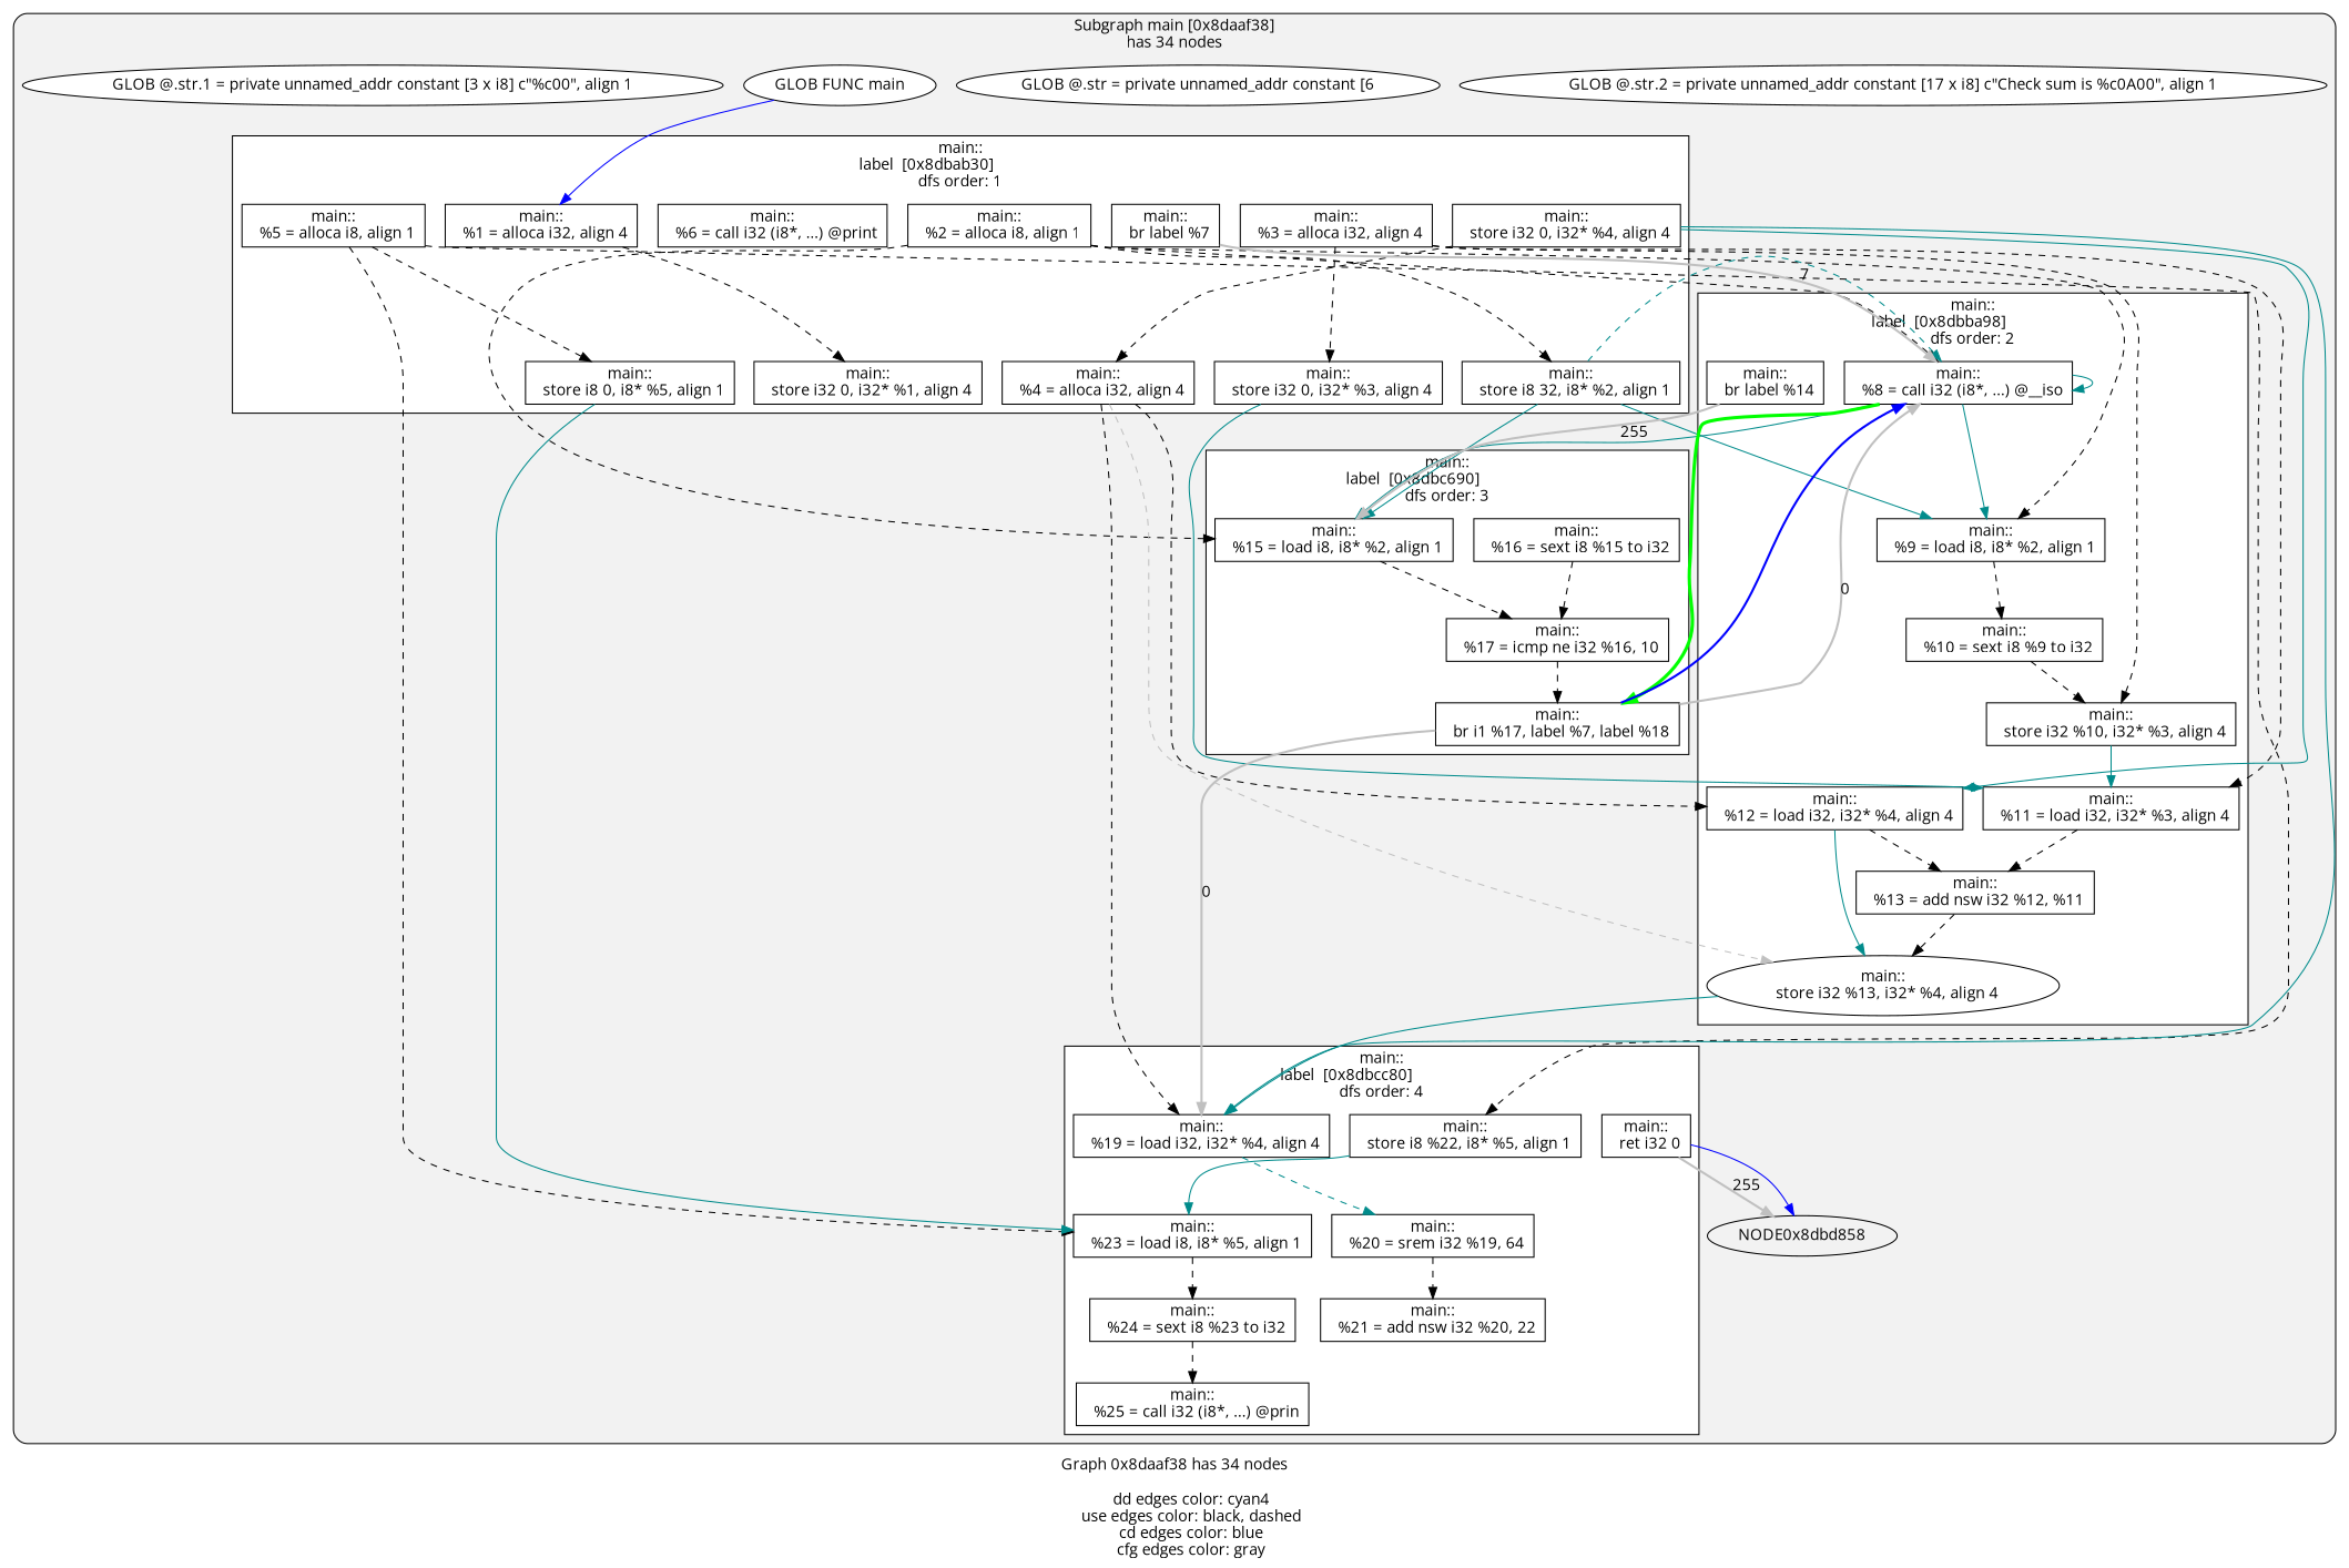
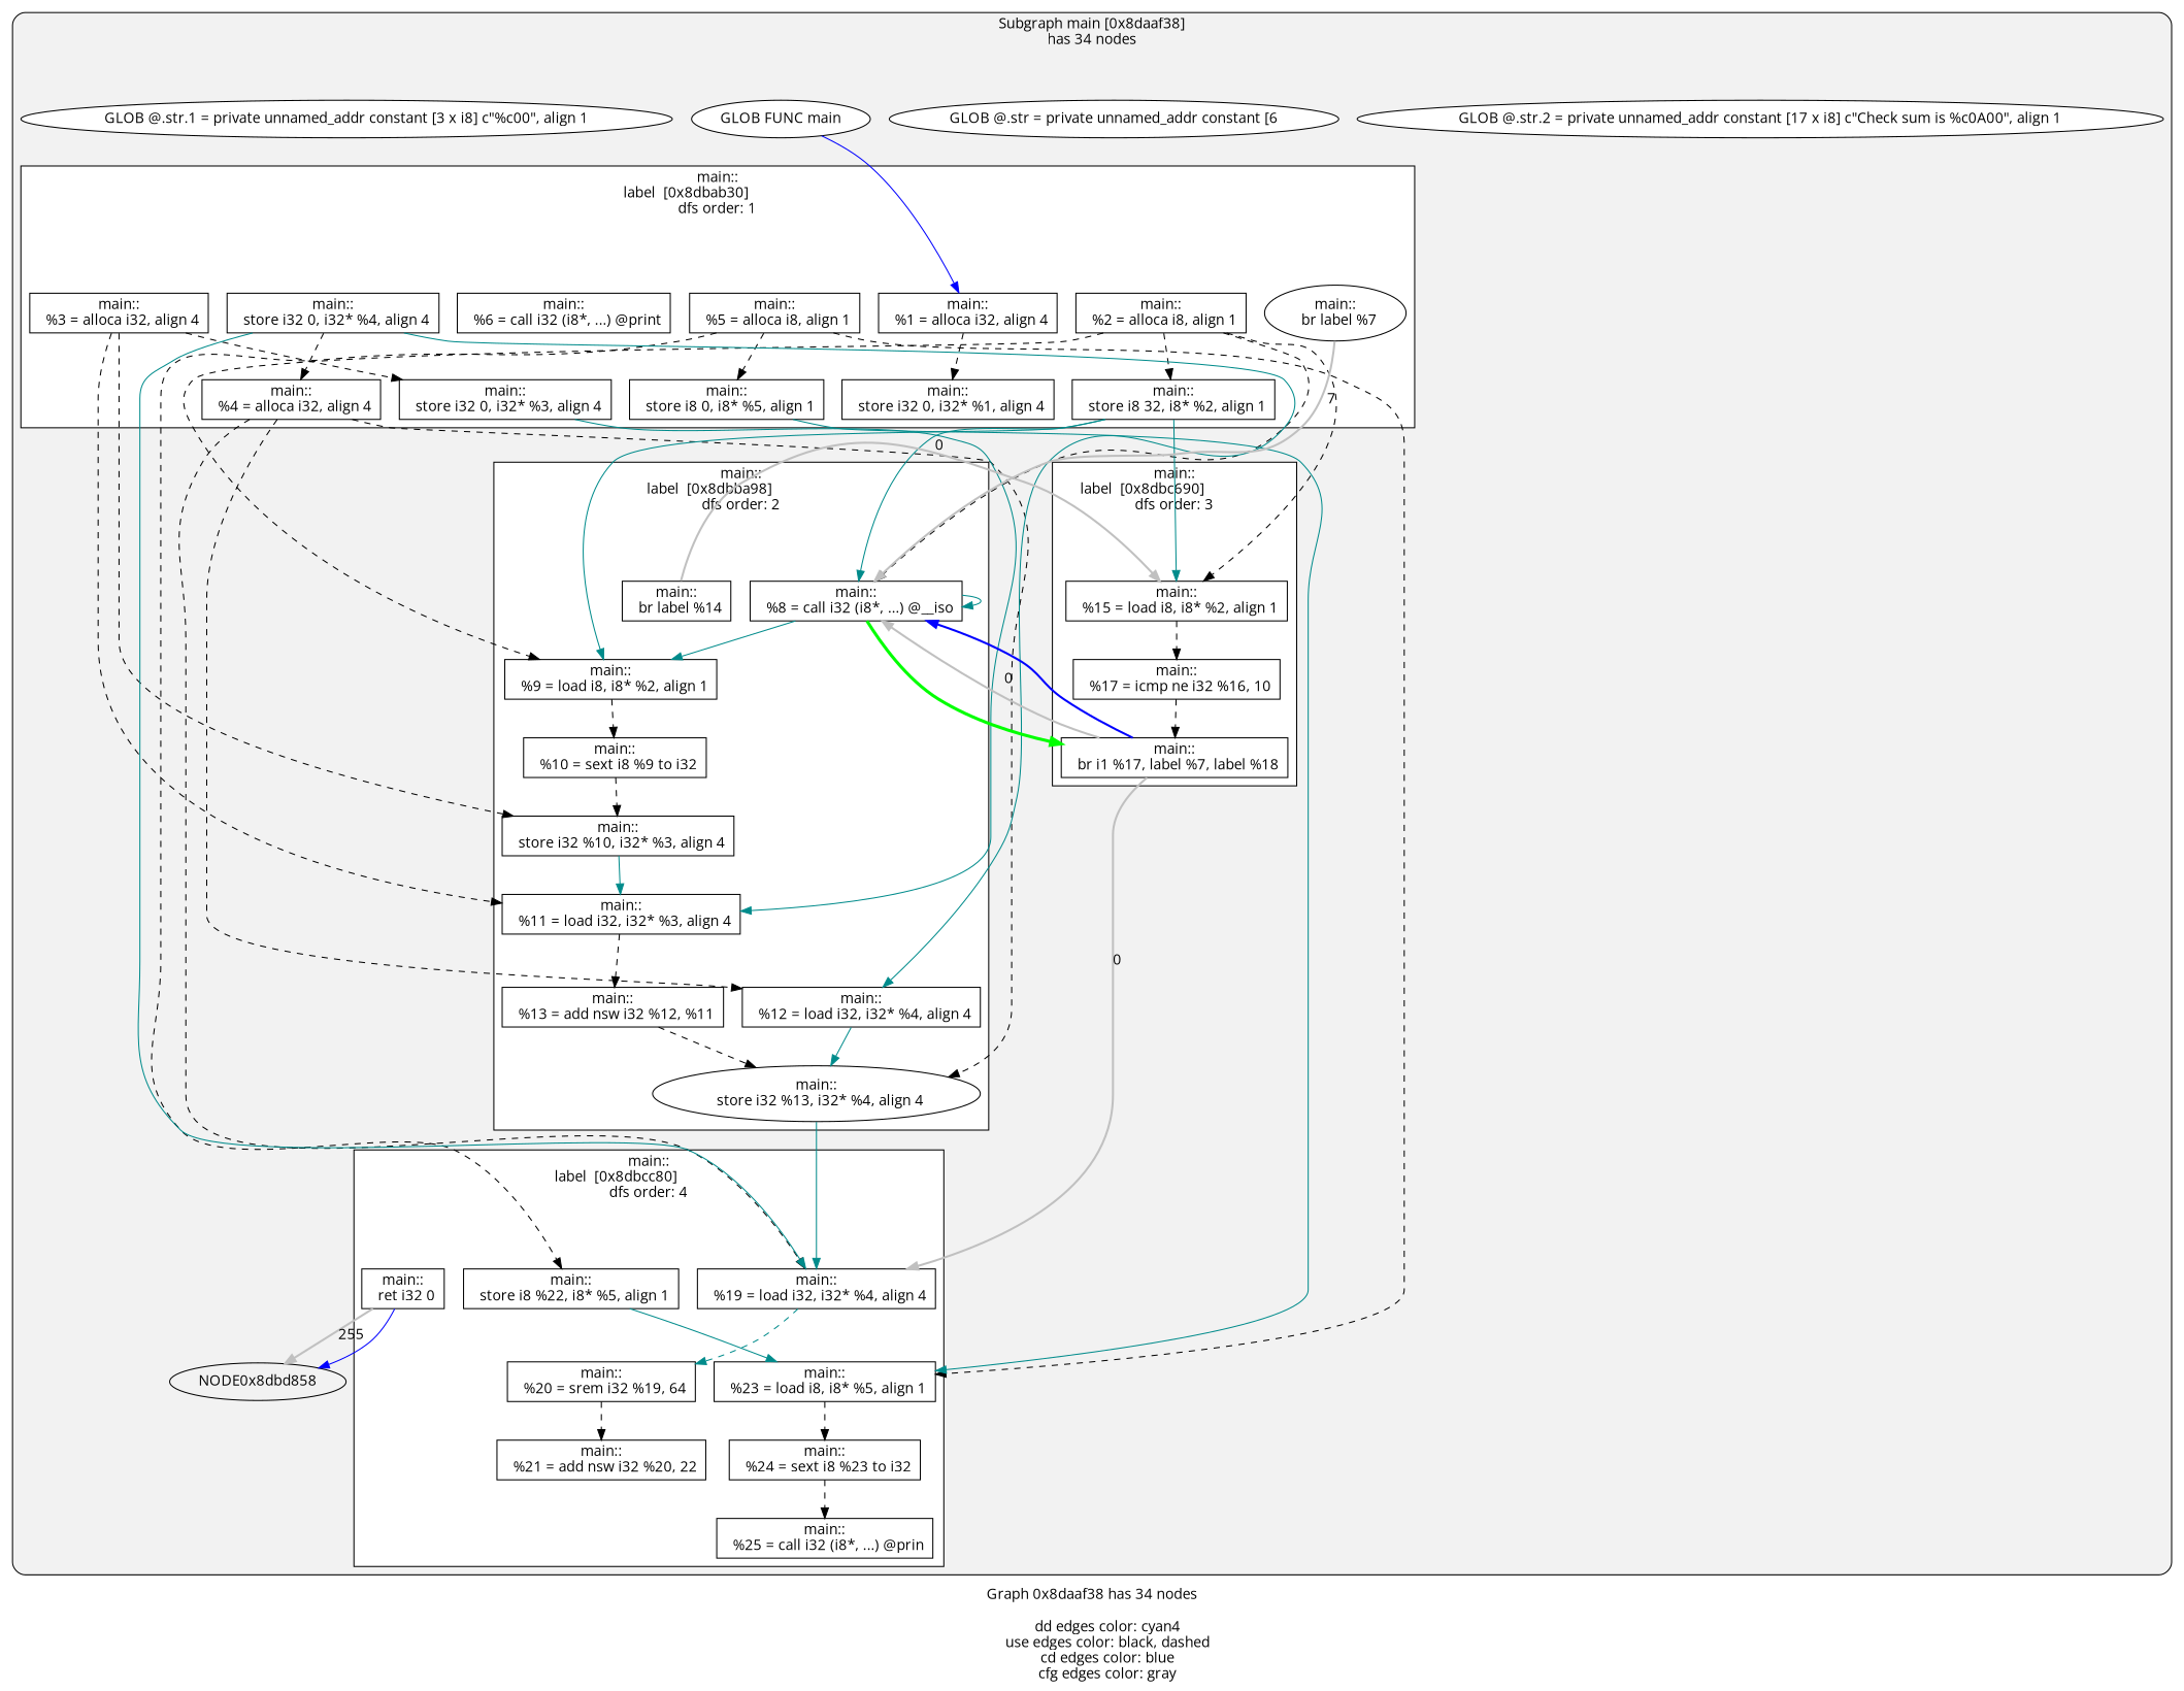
  digraph {
    compound=true
    fontname="Open Sans"
    label="Graph 0x8daaf38 has 34 nodes\n\n	dd edges color: cyan4\n	use edges color: black, dashed\n	cd edges color: blue\n	cfg edges color: gray"
    node [fillcolor=white fontname="Open Sans" shape=rect style=filled]
    edge [color=black fontname="Open Sans" rank=max style=dashed]
    n1 [label="main::\n  %1 = alloca i32, align 4"]
    n2 [label="main::\n  %2 = alloca i8, align 1"]
    n3 [label="main::\n  %3 = alloca i32, align 4"]
    n4 [label="main::\n  %4 = alloca i32, align 4"]
    n5 [label="main::\n  %5 = alloca i8, align 1"]
    n6 [label="main::\n  store i32 0, i32* %1, align 4"]
    n7 [label="main::\n  %6 = call i32 (i8*, ...) @print"]
    n8 [label="main::\n  store i32 0, i32* %4, align 4"]
    n9 [label="main::\n  store i8 0, i8* %5, align 1"]
    n10 [label="main::\n  store i32 0, i32* %3, align 4"]
    n11 [label="main::\n  store i8 32, i8* %2, align 1"]
-   n12 [label="main::\n  br label %7"]
+   n12 [label="main::\n  br label %7" shape=ellipse]
    n13 [label="main::\n  %8 = call i32 (i8*, ...) @__iso"]
    n14 [label="main::\n  %9 = load i8, i8* %2, align 1"]
    n15 [label="main::\n  %10 = sext i8 %9 to i32"]
    n16 [label="main::\n  store i32 %10, i32* %3, align 4"]
    n17 [label="main::\n  %11 = load i32, i32* %3, align 4"]
    n18 [label="main::\n  %12 = load i32, i32* %4, align 4"]
    n19 [label="main::\n  %13 = add nsw i32 %12, %11"]
    n20 [label="main::\n  store i32 %13, i32* %4, align 4" shape=ellipse]
    n21 [label="main::\n  br label %14"]
    n22 [label="main::\n  %15 = load i8, i8* %2, align 1"]
-   n23 [label="main::\n  %16 = sext i8 %15 to i32"]
    n24 [label="main::\n  %17 = icmp ne i32 %16, 10"]
    n25 [label="main::\n  br i1 %17, label %7, label %18"]
    n26 [label="main::\n  %19 = load i32, i32* %4, align 4"]
    n27 [label="main::\n  %20 = srem i32 %19, 64"]
    n28 [label="main::\n  %21 = add nsw i32 %20, 22"]
    n29 [label="main::\n  store i8 %22, i8* %5, align 1"]
    n30 [label="main::\n  %23 = load i8, i8* %5, align 1"]
    n31 [label="main::\n  %24 = sext i8 %23 to i32"]
    n32 [label="main::\n  %25 = call i32 (i8*, ...) @prin"]
    n33 [label="main::\n  ret i32 0"]
    NODE0x8dbd858 [fillcolor="" shape="" style=""]
    n35 [label="GLOB @.str.2 = private unnamed_addr constant [17 x i8] c\"Check sum is %c\0A\00\", align 1" shape=""]
    n36 [label="GLOB @.str = private unnamed_addr constant [6" shape=""]
    n37 [label="GLOB FUNC main" shape=""]
    n38 [label="GLOB @.str.1 = private unnamed_addr constant [3 x i8] c\"%c\00\", align 1" shape=""]
    subgraph cluster_1 {
      fillcolor=gray95
      label="Subgraph main [0x8daaf38]\nhas 34 nodes\n"
      style="filled, rounded"
      NODE0x8dbd858
      n35
      n36
      n37
      n38
      subgraph cluster_2 {
        fillcolor=white
        label="main::\nlabel  [0x8dbab30]		\ndfs order: 1"
        style=filled
        n1
        n2
        n3
        n4
        n5
        n6
        n7
        n8
        n9
        n10
        n11
        n12
      }
      subgraph cluster_3 {
        fillcolor=white
        label="main::\nlabel  [0x8dbba98]		\ndfs order: 2"
        style=filled
        n13
        n14
        n15
        n16
        n17
        n18
        n19
        n20
        n21
      }
      subgraph cluster_4 {
        fillcolor=white
        label="main::\nlabel  [0x8dbc690]		\ndfs order: 3"
        style=filled
        n22
-       n23
        n24
        n25
      }
      subgraph cluster_5 {
        fillcolor=white
        label="main::\nlabel  [0x8dbcc80]		\ndfs order: 4"
        style=filled
        n26
        n27
        n28
        n29
        n30
        n31
        n32
        n33
      }
    }
    n1 -> n6
    n2 -> n11
    n2 -> n13
    n2 -> n14
    n2 -> n22
    n3 -> n10
    n3 -> n16
    n3 -> n17
    n4 -> n18
-   n4 -> n20 [color=gray]
+   n4 -> n20
    n4 -> n26
    n5 -> n9
    n5 -> n29
    n5 -> n30
    n8 -> n4
    n8 -> n18 [color=cyan4 style=""]
    n8 -> n26 [color=cyan4 style=""]
    n9 -> n30 [color=cyan4 style=""]
    n10 -> n17 [color=cyan4 style=""]
-   n11 -> n13 [color=cyan4]
+   n11 -> n13 [color=cyan4 style=""]
    n11 -> n14 [color=cyan4 style=""]
    n11 -> n22 [color=cyan4 style=""]
    n12 -> n13 [color=gray label=7 penwidth=2 rank="" style=""]
    n13 -> n13 [color=cyan4 style=""]
    n13 -> n14 [color=cyan4 style=""]
-   n13 -> n22 [color=cyan4 style=""]
    n13 -> n25 [color=green constraint=false penwidth=3 rank="" style=""]
    n14 -> n15
    n15 -> n16
    n16 -> n17 [color=cyan4 style=""]
    n17 -> n19
-   n18 -> n19
    n18 -> n20 [color=cyan4 style=""]
    n19 -> n20
    n20 -> n26 [color=cyan4 style=""]
-   n21 -> n22 [color=gray label=255 penwidth=2 rank="" style=""]
+   n21 -> n22 [color=gray label=0 penwidth=2 rank="" style=""]
    n22 -> n24
-   n23 -> n24
    n24 -> n25
    n25 -> n13 [color=gray label=0 penwidth=2 rank="" style=""]
    n25 -> n13 [color=blue penwidth=2 rank="" style=""]
    n25 -> n26 [color=gray label=0 penwidth=2 rank="" style=""]
    n26 -> n27 [color=cyan4]
    n27 -> n28
    n29 -> n30 [color=cyan4 style=""]
    n30 -> n31
    n31 -> n32
    n33 -> NODE0x8dbd858 [color=gray label=255 penwidth=2 rank="" style=""]
    n33 -> NODE0x8dbd858 [color=blue rank="" style=""]
    n37 -> n1 [color=blue rank="" style=""]
  }
